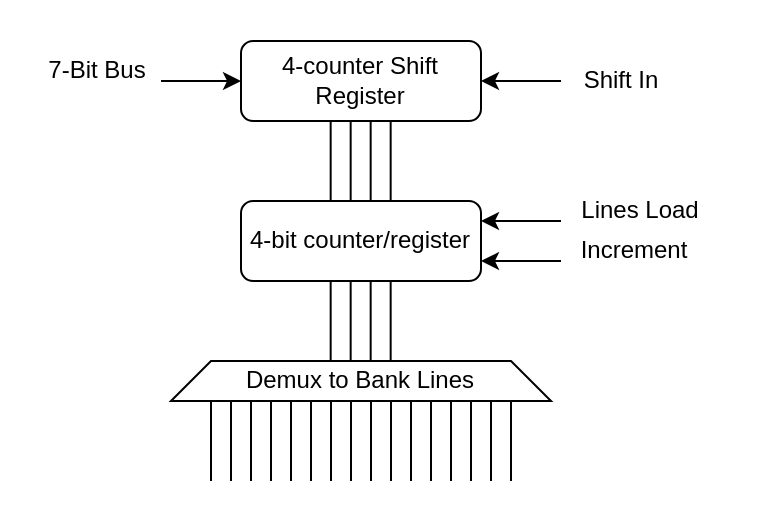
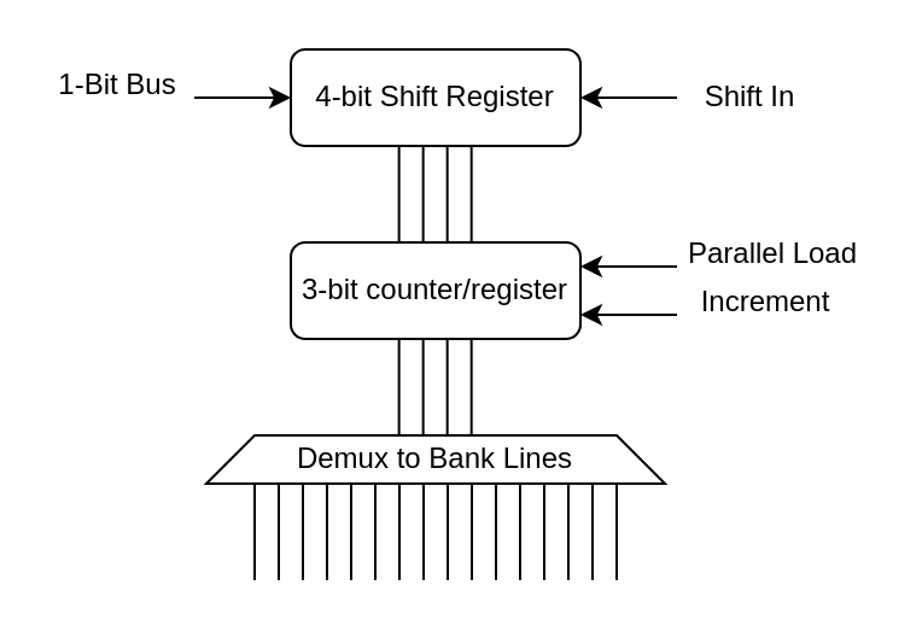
  <mxCell id="0" />
  <mxCell id="1" parent="0" />
- <mxCell id="2" value="4-counter Shift Register" style="rounded=1;whiteSpace=wrap;html=1;" vertex="1" parent="1"><mxGeometry x="120" y="20" width="120" height="40" as="geometry" /></mxCell>
- <mxCell id="3" value="4-bit counter/register" style="rounded=1;whiteSpace=wrap;html=1;" vertex="1" parent="1"><mxGeometry x="120" y="100" width="120" height="40" as="geometry" /></mxCell>
+ <mxCell id="2" value="4-bit Shift Register" style="rounded=1;whiteSpace=wrap;html=1;" vertex="1" parent="1"><mxGeometry x="120" y="20" width="120" height="40" as="geometry" /></mxCell>
+ <mxCell id="3" value="3-bit counter/register" style="rounded=1;whiteSpace=wrap;html=1;" vertex="1" parent="1"><mxGeometry x="120" y="100" width="120" height="40" as="geometry" /></mxCell>
  <mxCell id="4" value="" style="endArrow=none;html=1;rounded=0;" edge="1" parent="1"><mxGeometry width="50" height="50" relative="1" as="geometry"><mxPoint x="194.83" y="100" as="sourcePoint" /><mxPoint x="194.83" y="60" as="targetPoint" /></mxGeometry></mxCell>
  <mxCell id="5" value="" style="endArrow=none;html=1;rounded=0;" edge="1" parent="1"><mxGeometry width="50" height="50" relative="1" as="geometry"><mxPoint x="184.83" y="100" as="sourcePoint" /><mxPoint x="184.83" y="60" as="targetPoint" /></mxGeometry></mxCell>
  <mxCell id="6" value="" style="endArrow=none;html=1;rounded=0;" edge="1" parent="1"><mxGeometry width="50" height="50" relative="1" as="geometry"><mxPoint x="174.83" y="100" as="sourcePoint" /><mxPoint x="174.83" y="60" as="targetPoint" /></mxGeometry></mxCell>
  <mxCell id="7" value="" style="endArrow=none;html=1;rounded=0;" edge="1" parent="1"><mxGeometry width="50" height="50" relative="1" as="geometry"><mxPoint x="164.83" y="100" as="sourcePoint" /><mxPoint x="164.83" y="60" as="targetPoint" /></mxGeometry></mxCell>
  <mxCell id="8" value="" style="endArrow=classic;html=1;rounded=0;entryX=1;entryY=0.75;entryDx=0;entryDy=0;" edge="1" parent="1" target="3"><mxGeometry width="50" height="50" relative="1" as="geometry"><mxPoint x="280" y="130" as="sourcePoint" /><mxPoint x="190" y="70" as="targetPoint" /></mxGeometry></mxCell>
  <mxCell id="9" value="" style="endArrow=classic;html=1;rounded=0;entryX=1;entryY=0.25;entryDx=0;entryDy=0;" edge="1" parent="1" target="3"><mxGeometry width="50" height="50" relative="1" as="geometry"><mxPoint x="280" y="110" as="sourcePoint" /><mxPoint x="190" y="70" as="targetPoint" /></mxGeometry></mxCell>
- <mxCell id="10" value="Lines Load" style="text;html=1;strokeColor=none;fillColor=none;align=center;verticalAlign=middle;whiteSpace=wrap;rounded=0;" vertex="1" parent="1"><mxGeometry x="280" y="90" width="80" height="30" as="geometry" /></mxCell>
+ <mxCell id="10" value="Parallel Load" style="text;html=1;strokeColor=none;fillColor=none;align=center;verticalAlign=middle;whiteSpace=wrap;rounded=0;" vertex="1" parent="1"><mxGeometry x="280" y="90" width="80" height="30" as="geometry" /></mxCell>
  <mxCell id="11" value="Increment" style="text;html=1;strokeColor=none;fillColor=none;align=center;verticalAlign=middle;whiteSpace=wrap;rounded=0;" vertex="1" parent="1"><mxGeometry x="287" y="110" width="60" height="30" as="geometry" /></mxCell>
  <mxCell id="12" value="" style="endArrow=none;html=1;rounded=0;" edge="1" parent="1"><mxGeometry width="50" height="50" relative="1" as="geometry"><mxPoint x="194.83" y="180" as="sourcePoint" /><mxPoint x="194.83" y="140" as="targetPoint" /></mxGeometry></mxCell>
  <mxCell id="13" value="" style="endArrow=none;html=1;rounded=0;" edge="1" parent="1"><mxGeometry width="50" height="50" relative="1" as="geometry"><mxPoint x="184.83" y="180" as="sourcePoint" /><mxPoint x="184.83" y="140" as="targetPoint" /></mxGeometry></mxCell>
  <mxCell id="14" value="" style="endArrow=none;html=1;rounded=0;" edge="1" parent="1"><mxGeometry width="50" height="50" relative="1" as="geometry"><mxPoint x="174.83" y="180" as="sourcePoint" /><mxPoint x="174.83" y="140" as="targetPoint" /></mxGeometry></mxCell>
  <mxCell id="15" value="" style="endArrow=none;html=1;rounded=0;" edge="1" parent="1"><mxGeometry width="50" height="50" relative="1" as="geometry"><mxPoint x="164.83" y="180" as="sourcePoint" /><mxPoint x="164.83" y="140" as="targetPoint" /></mxGeometry></mxCell>
  <mxCell id="16" value="" style="endArrow=classic;html=1;rounded=0;entryX=1;entryY=0.5;entryDx=0;entryDy=0;" edge="1" parent="1" target="2"><mxGeometry width="50" height="50" relative="1" as="geometry"><mxPoint x="280" y="40" as="sourcePoint" /><mxPoint x="190" y="60" as="targetPoint" /></mxGeometry></mxCell>
  <mxCell id="17" value="Shift In" style="text;html=1;strokeColor=none;fillColor=none;align=center;verticalAlign=middle;whiteSpace=wrap;rounded=0;" vertex="1" parent="1"><mxGeometry x="287" y="25" width="47" height="30" as="geometry" /></mxCell>
  <mxCell id="18" value="" style="endArrow=classic;html=1;rounded=0;entryX=0;entryY=0.5;entryDx=0;entryDy=0;" edge="1" parent="1" target="2"><mxGeometry width="50" height="50" relative="1" as="geometry"><mxPoint x="80" y="40" as="sourcePoint" /><mxPoint x="190" y="60" as="targetPoint" /></mxGeometry></mxCell>
- <mxCell id="19" value="7-Bit Bus" style="text;html=1;strokeColor=none;fillColor=none;align=center;verticalAlign=middle;whiteSpace=wrap;rounded=0;" vertex="1" parent="1"><mxGeometry x="20" y="20" width="57" height="30" as="geometry" /></mxCell>
+ <mxCell id="19" value="1-Bit Bus" style="text;html=1;strokeColor=none;fillColor=none;align=center;verticalAlign=middle;whiteSpace=wrap;rounded=0;" vertex="1" parent="1"><mxGeometry x="20" y="20" width="57" height="30" as="geometry" /></mxCell>
  <mxCell id="20" value="Demux to Bank Lines" style="shape=trapezoid;perimeter=trapezoidPerimeter;whiteSpace=wrap;html=1;fixedSize=1;" vertex="1" parent="1"><mxGeometry x="85" y="180" width="190" height="20" as="geometry" /></mxCell>
  <mxCell id="21" value="" style="endArrow=none;html=1;rounded=0;" edge="1" parent="1"><mxGeometry width="50" height="50" relative="1" as="geometry"><mxPoint x="135" y="240" as="sourcePoint" /><mxPoint x="135" y="200" as="targetPoint" /></mxGeometry></mxCell>
  <mxCell id="22" value="" style="endArrow=none;html=1;rounded=0;" edge="1" parent="1"><mxGeometry width="50" height="50" relative="1" as="geometry"><mxPoint x="125" y="240" as="sourcePoint" /><mxPoint x="125" y="200" as="targetPoint" /></mxGeometry></mxCell>
  <mxCell id="23" value="" style="endArrow=none;html=1;rounded=0;" edge="1" parent="1"><mxGeometry width="50" height="50" relative="1" as="geometry"><mxPoint x="115" y="240" as="sourcePoint" /><mxPoint x="115" y="200" as="targetPoint" /></mxGeometry></mxCell>
  <mxCell id="24" value="" style="endArrow=none;html=1;rounded=0;" edge="1" parent="1"><mxGeometry width="50" height="50" relative="1" as="geometry"><mxPoint x="105" y="240" as="sourcePoint" /><mxPoint x="105" y="200" as="targetPoint" /></mxGeometry></mxCell>
  <mxCell id="25" value="" style="endArrow=none;html=1;rounded=0;" edge="1" parent="1"><mxGeometry width="50" height="50" relative="1" as="geometry"><mxPoint x="175" y="240" as="sourcePoint" /><mxPoint x="175" y="200" as="targetPoint" /></mxGeometry></mxCell>
  <mxCell id="26" value="" style="endArrow=none;html=1;rounded=0;" edge="1" parent="1"><mxGeometry width="50" height="50" relative="1" as="geometry"><mxPoint x="165" y="240" as="sourcePoint" /><mxPoint x="165" y="200" as="targetPoint" /></mxGeometry></mxCell>
  <mxCell id="27" value="" style="endArrow=none;html=1;rounded=0;" edge="1" parent="1"><mxGeometry width="50" height="50" relative="1" as="geometry"><mxPoint x="155" y="240" as="sourcePoint" /><mxPoint x="155" y="200" as="targetPoint" /></mxGeometry></mxCell>
  <mxCell id="28" value="" style="endArrow=none;html=1;rounded=0;" edge="1" parent="1"><mxGeometry width="50" height="50" relative="1" as="geometry"><mxPoint x="145" y="240" as="sourcePoint" /><mxPoint x="145" y="200" as="targetPoint" /></mxGeometry></mxCell>
  <mxCell id="29" value="" style="endArrow=none;html=1;rounded=0;" edge="1" parent="1"><mxGeometry width="50" height="50" relative="1" as="geometry"><mxPoint x="215" y="240" as="sourcePoint" /><mxPoint x="215" y="200" as="targetPoint" /></mxGeometry></mxCell>
  <mxCell id="30" value="" style="endArrow=none;html=1;rounded=0;" edge="1" parent="1"><mxGeometry width="50" height="50" relative="1" as="geometry"><mxPoint x="205" y="240" as="sourcePoint" /><mxPoint x="205" y="200" as="targetPoint" /></mxGeometry></mxCell>
  <mxCell id="31" value="" style="endArrow=none;html=1;rounded=0;" edge="1" parent="1"><mxGeometry width="50" height="50" relative="1" as="geometry"><mxPoint x="195" y="240" as="sourcePoint" /><mxPoint x="195" y="200" as="targetPoint" /></mxGeometry></mxCell>
  <mxCell id="32" value="" style="endArrow=none;html=1;rounded=0;" edge="1" parent="1"><mxGeometry width="50" height="50" relative="1" as="geometry"><mxPoint x="185" y="240" as="sourcePoint" /><mxPoint x="185" y="200" as="targetPoint" /></mxGeometry></mxCell>
  <mxCell id="33" value="" style="endArrow=none;html=1;rounded=0;" edge="1" parent="1"><mxGeometry width="50" height="50" relative="1" as="geometry"><mxPoint x="255" y="240" as="sourcePoint" /><mxPoint x="255" y="200" as="targetPoint" /></mxGeometry></mxCell>
  <mxCell id="34" value="" style="endArrow=none;html=1;rounded=0;" edge="1" parent="1"><mxGeometry width="50" height="50" relative="1" as="geometry"><mxPoint x="245" y="240" as="sourcePoint" /><mxPoint x="245" y="200" as="targetPoint" /></mxGeometry></mxCell>
  <mxCell id="35" value="" style="endArrow=none;html=1;rounded=0;" edge="1" parent="1"><mxGeometry width="50" height="50" relative="1" as="geometry"><mxPoint x="235" y="240" as="sourcePoint" /><mxPoint x="235" y="200" as="targetPoint" /></mxGeometry></mxCell>
  <mxCell id="36" value="" style="endArrow=none;html=1;rounded=0;" edge="1" parent="1"><mxGeometry width="50" height="50" relative="1" as="geometry"><mxPoint x="225" y="240" as="sourcePoint" /><mxPoint x="225" y="200" as="targetPoint" /></mxGeometry></mxCell>
